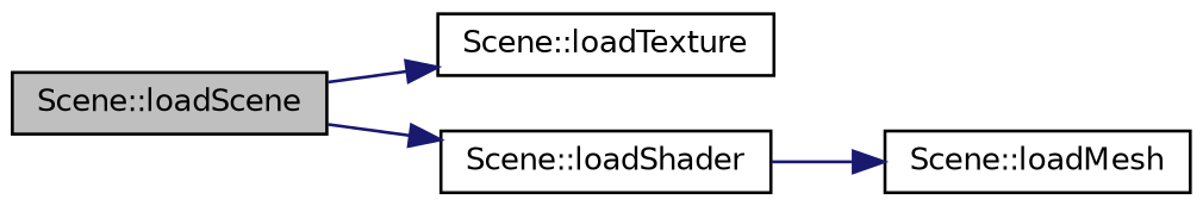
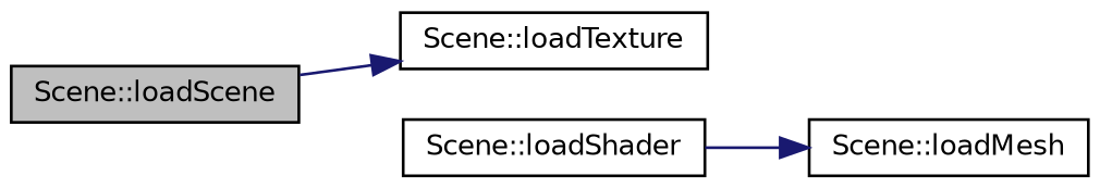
  digraph {
    rankdir=LR
    node [color=black fillcolor=white fontname=Helvetica fontsize=10 shape=record style=filled]
    edge [color=midnightblue fontname=Helvetica fontsize=10 labelfontname=Helvetica labelfontsize=10 style=solid]
    n1 [fillcolor=grey75 fontcolor=black height=0.2 label="Scene::loadScene" width=0.4]
    n2 [height=0.2 label="Scene::loadTexture" width=0.4]
    n3 [height=0.2 label="Scene::loadShader" width=0.4]
    n4 [height=0.2 label="Scene::loadMesh" width=0.4]
    n1 -> n2
-   n1 -> n3
    n3 -> n4
  }
